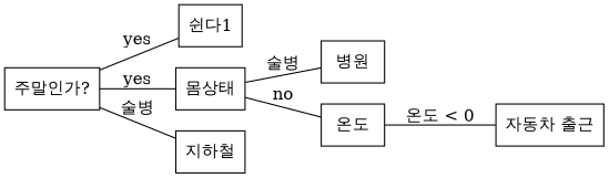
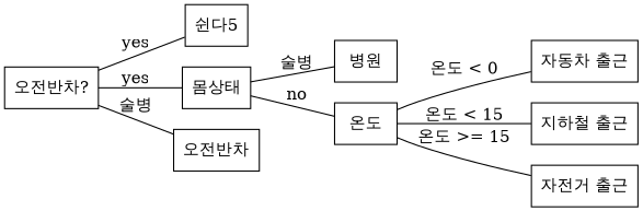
  graph {
    rankdir=LR
    node [shape=box]
-   "주말인가?"
-   "쉰다1"
+   "주말인가?" [label="오전반차?"]
+   "쉰다1" [label="쉰다5"]
    "몸상태"
-   "오전반차" [label="지하철"]
+   "오전반차"
    "병원"
    "온도"
    "자동차 출근"
+   "지하철 출근"
+   "자전거 출근"
    "주말인가?" -- "쉰다1" [label=yes]
    "주말인가?" -- "몸상태" [label=yes]
    "주말인가?" -- "오전반차" [label="술병"]
    "몸상태" -- "병원" [label="술병"]
    "몸상태" -- "온도" [label=no]
    "온도" -- "자동차 출근" [label="온도 < 0"]
+   "온도" -- "지하철 출근" [label="온도 < 15"]
+   "온도" -- "자전거 출근" [label="온도 >= 15"]
  }
